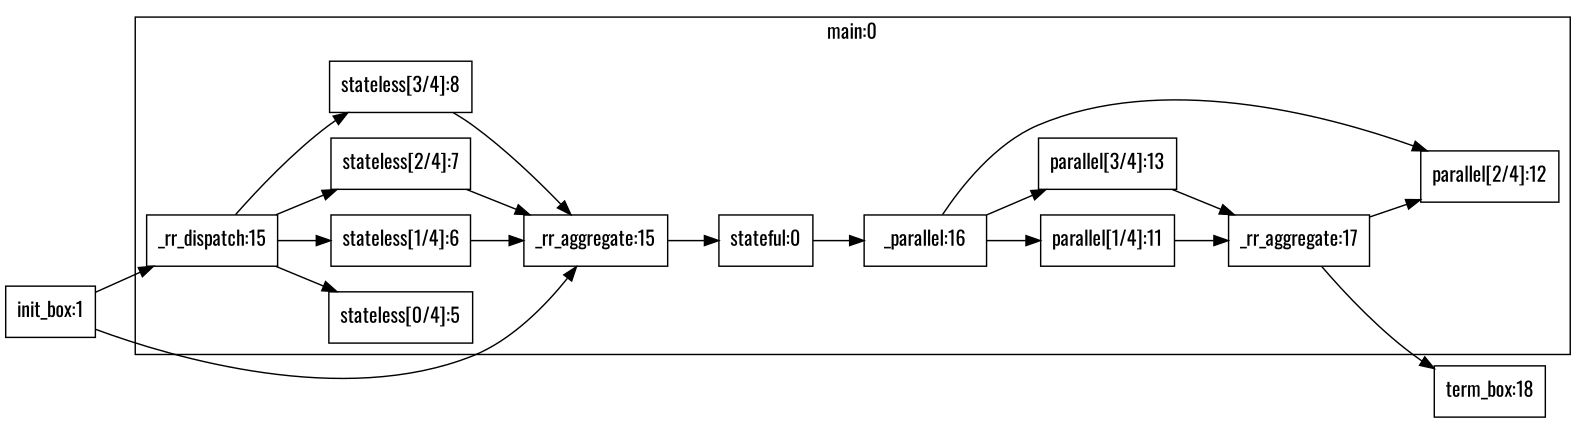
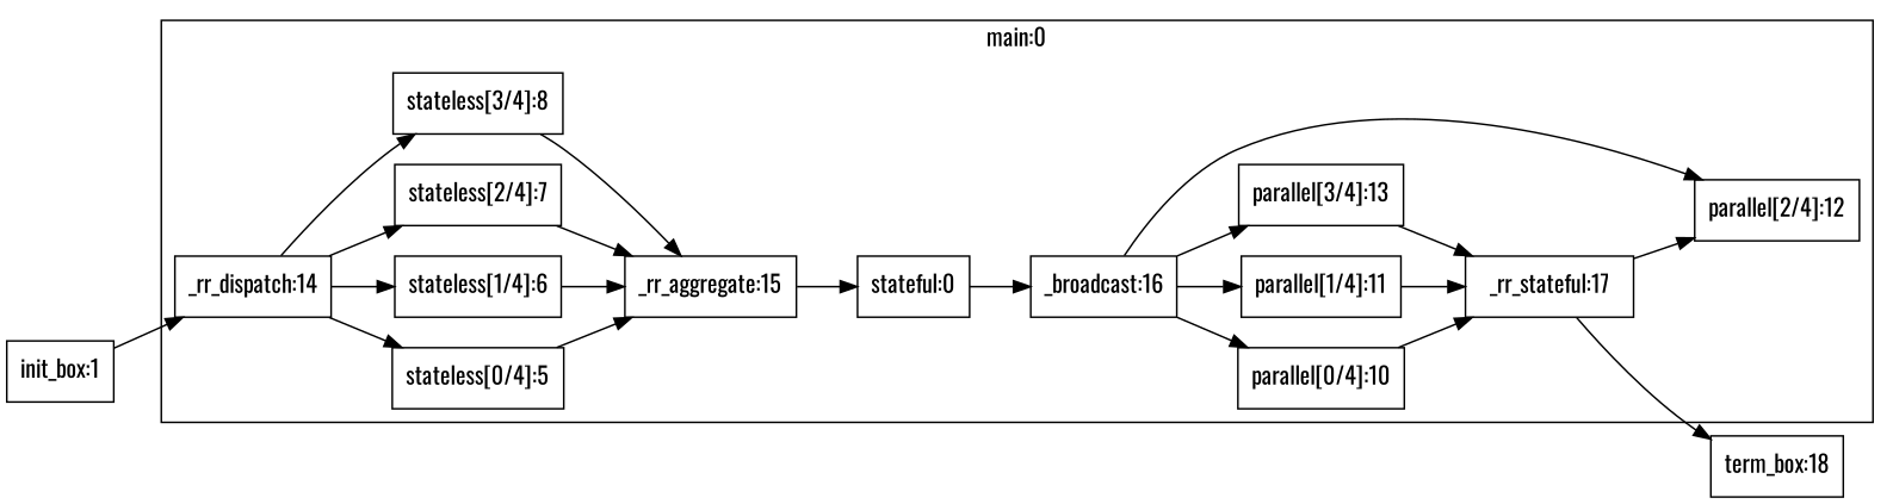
  digraph {
    fontname=Oswald
    rankdir=LR
    node [fontname=Oswald shape=box]
    edge [fontname=Oswald]
-   n1 [label="_rr_dispatch:15"]
+   n1 [label="_rr_dispatch:14"]
    n2 [label="stateless[0/4]:5"]
    n3 [label="stateless[1/4]:6"]
    n4 [label="stateless[2/4]:7"]
    n5 [label="stateless[3/4]:8"]
    n6 [label="_rr_aggregate:15"]
    n7 [label="stateful:0"]
-   n8 [label="_parallel:16"]
+   n8 [label="_broadcast:16"]
+   n9 [label="parallel[0/4]:10"]
    n10 [label="parallel[1/4]:11"]
    n11 [label="parallel[2/4]:12"]
    n12 [label="parallel[3/4]:13"]
-   n13 [label="_rr_aggregate:17"]
+   n13 [label="_rr_stateful:17"]
    n14 [label="term_box:18"]
    n15 [label="init_box:1"]
    subgraph cluster_1 {
      label="main:0"
      n1
      n2
      n3
      n4
      n5
      n6
      n7
      n8
+     n9
      n10
      n11
      n12
      n13
    }
    n1 -> n2
    n1 -> n3
    n1 -> n4
    n1 -> n5
-   n15 -> n6
+   n2 -> n6
    n3 -> n6
    n4 -> n6
    n5 -> n6
    n6 -> n7
    n7 -> n8
+   n8 -> n9
    n8 -> n10
    n8 -> n11
    n8 -> n12
+   n9 -> n13
    n10 -> n13
    n12 -> n13
    n13 -> n11
    n13 -> n14
    n15 -> n1
  }
